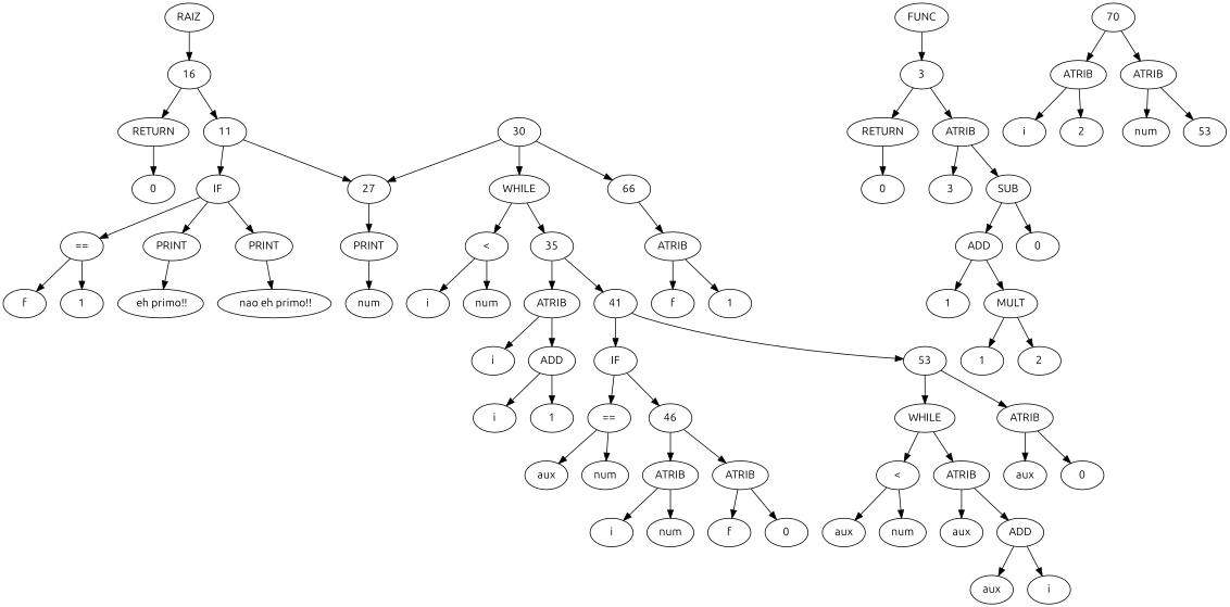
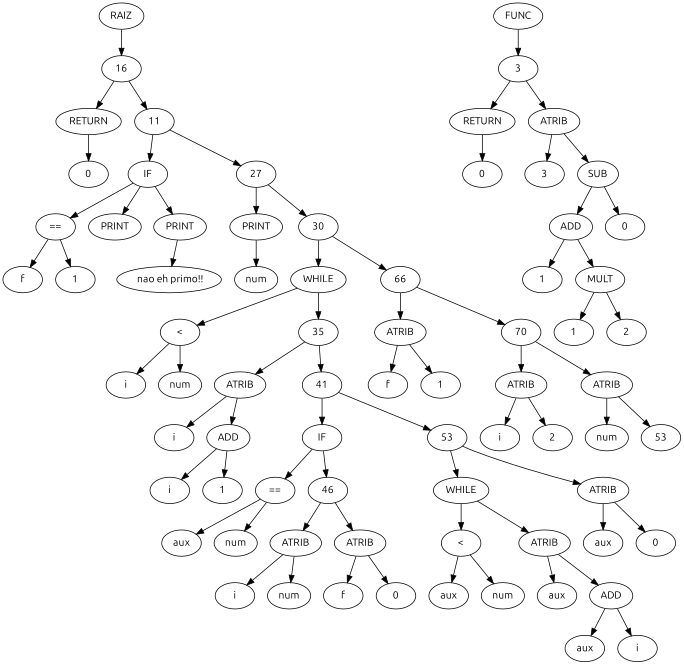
  digraph {
    fontname=Ubuntu
    node [fontname=Ubuntu]
    edge [fontname=Ubuntu]
    n1 [label=RAIZ]
    n2 [label=16]
    n3 [label=FUNC]
    3
    n5 [label=RETURN]
    n6 [label=11]
    n7 [label=RETURN]
    n8 [label=ATRIB]
    n9 [label=0]
    n10 [label=3]
    n11 [label=SUB]
    n12 [label=ADD]
    n13 [label=0]
    n14 [label=1]
    n15 [label=MULT]
    n16 [label=1]
    n17 [label=2]
    n18 [label=0]
    n19 [label=IF]
    n20 [label="=="]
    n21 [label=PRINT]
    n22 [label=PRINT]
    n23 [label=f]
    n24 [label=1]
-   n25 [label=" eh primo!!\n"]
    n26 [label=" nao eh primo!!\n"]
    n27 [label=PRINT]
    n28 [label=num]
    n29 [label=WHILE]
    n30 [label="<"]
    35
    n32 [label=i]
    n33 [label=num]
    n34 [label=ATRIB]
    41
    n36 [label=i]
    n37 [label=ADD]
    n38 [label=i]
    n39 [label=1]
    n40 [label=IF]
    n41 [label="=="]
    46
    n43 [label=aux]
    n44 [label=num]
    n45 [label=ATRIB]
    n46 [label=ATRIB]
    n47 [label=i]
    n48 [label=num]
    n49 [label=f]
    n50 [label=0]
    n51 [label=WHILE]
    n52 [label="<"]
    n53 [label=ATRIB]
    n54 [label=aux]
    n55 [label=num]
    n56 [label=aux]
    n57 [label=ADD]
    n58 [label=aux]
    n59 [label=i]
    n60 [label=ATRIB]
    n61 [label=aux]
    n62 [label=0]
    n63 [label=ATRIB]
    n64 [label=f]
    n65 [label=1]
    n66 [label=ATRIB]
    n67 [label=i]
    n68 [label=2]
    n69 [label=ATRIB]
    n70 [label=num]
    n71 [label=53]
    27
    30
    66
    70
    53
    n1 -> n2
    n2 -> n5
    n2 -> n6
    n3 -> 3
    3 -> n7
    3 -> n8
    n5 -> n18
    n6 -> n19
    n6 -> 27
    n7 -> n9
    n8 -> n10
    n8 -> n11
    n11 -> n12
    n11 -> n13
    n12 -> n14
    n12 -> n15
    n15 -> n16
    n15 -> n17
    n19 -> n20
    n19 -> n21
    n19 -> n22
    n20 -> n23
    n20 -> n24
-   n21 -> n25
    n22 -> n26
    n27 -> n28
    n29 -> n30
    n29 -> 35
    n30 -> n32
    n30 -> n33
    35 -> n34
    35 -> 41
    n34 -> n36
    n34 -> n37
    41 -> n40
    41 -> 53
    n37 -> n38
    n37 -> n39
    n40 -> n41
    n40 -> 46
    n41 -> n43
    n41 -> n44
    46 -> n45
    46 -> n46
    n45 -> n47
    n45 -> n48
    n46 -> n49
    n46 -> n50
    n51 -> n52
    n51 -> n53
    n52 -> n54
    n52 -> n55
    n53 -> n56
    n53 -> n57
    n57 -> n58
    n57 -> n59
    n60 -> n61
    n60 -> n62
    n63 -> n64
    n63 -> n65
    n66 -> n67
    n66 -> n68
    n69 -> n70
    n69 -> n71
    27 -> n27
-   30 -> 27
+   27 -> 30
    30 -> n29
    30 -> 66
    66 -> n63
+   66 -> 70
    70 -> n66
    70 -> n69
    53 -> n51
    53 -> n60
  }
